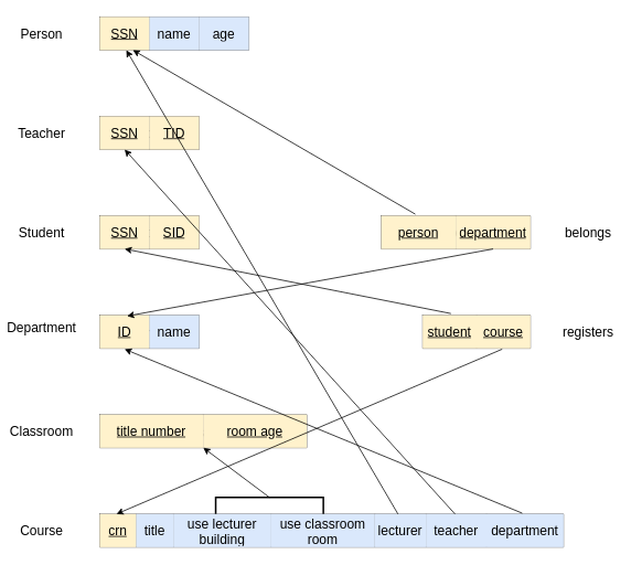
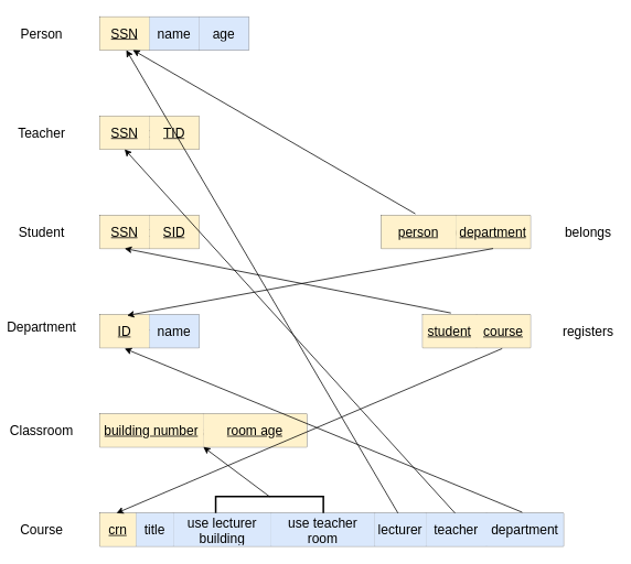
  <mxCell id="0" />
  <mxCell id="1" parent="0" />
  <mxCell id="2" value="Person" style="shape=table;startSize=0;container=1;collapsible=0;childLayout=tableLayout;strokeColor=#666666;fontSize=16;fillColor=#f5f5f5;fontColor=#333333;swimlaneHead=1;swimlaneBody=1;swimlaneLine=1;" vertex="1" parent="1"><mxGeometry x="120" y="20" width="180" height="40" as="geometry" /></mxCell>
  <mxCell id="3" value="" style="shape=tableRow;horizontal=0;startSize=0;swimlaneHead=0;swimlaneBody=0;strokeColor=inherit;top=0;left=0;bottom=0;right=0;collapsible=0;dropTarget=0;fillColor=none;points=[[0,0.5],[1,0.5]];portConstraint=eastwest;fontSize=16;" vertex="1" parent="2"><mxGeometry width="180" height="40" as="geometry" /></mxCell>
  <mxCell id="4" value="&lt;u&gt;SSN&lt;/u&gt;" style="shape=partialRectangle;html=1;whiteSpace=wrap;connectable=0;strokeColor=#d6b656;overflow=hidden;fillColor=#fff2cc;top=0;left=0;bottom=0;right=0;pointerEvents=1;fontSize=16;" vertex="1" parent="3"><mxGeometry width="60" height="40" as="geometry"><mxRectangle width="60" height="40" as="alternateBounds" /></mxGeometry></mxCell>
  <mxCell id="5" value="name" style="shape=partialRectangle;html=1;whiteSpace=wrap;connectable=0;strokeColor=#6c8ebf;overflow=hidden;fillColor=#dae8fc;top=0;left=0;bottom=0;right=0;pointerEvents=1;fontSize=16;" vertex="1" parent="3"><mxGeometry x="60" width="60" height="40" as="geometry"><mxRectangle width="60" height="40" as="alternateBounds" /></mxGeometry></mxCell>
  <mxCell id="6" value="age" style="shape=partialRectangle;html=1;whiteSpace=wrap;connectable=0;strokeColor=#6c8ebf;overflow=hidden;fillColor=#dae8fc;top=0;left=0;bottom=0;right=0;pointerEvents=1;fontSize=16;" vertex="1" parent="3"><mxGeometry x="120" width="60" height="40" as="geometry"><mxRectangle width="60" height="40" as="alternateBounds" /></mxGeometry></mxCell>
  <mxCell id="7" value="Teacher" style="shape=table;startSize=0;container=1;collapsible=0;childLayout=tableLayout;strokeColor=#666666;fontSize=16;fillColor=#f5f5f5;fontColor=#333333;" vertex="1" parent="1"><mxGeometry x="120" y="140" width="120" height="40" as="geometry" /></mxCell>
  <mxCell id="8" value="" style="shape=tableRow;horizontal=0;startSize=0;swimlaneHead=0;swimlaneBody=0;strokeColor=inherit;top=0;left=0;bottom=0;right=0;collapsible=0;dropTarget=0;fillColor=none;points=[[0,0.5],[1,0.5]];portConstraint=eastwest;fontSize=16;" vertex="1" parent="7"><mxGeometry width="120" height="40" as="geometry" /></mxCell>
  <mxCell id="9" value="&lt;u&gt;SSN&lt;/u&gt;" style="shape=partialRectangle;html=1;whiteSpace=wrap;connectable=0;strokeColor=#d6b656;overflow=hidden;fillColor=#fff2cc;top=0;left=0;bottom=0;right=0;pointerEvents=1;fontSize=16;" vertex="1" parent="8"><mxGeometry width="60" height="40" as="geometry"><mxRectangle width="60" height="40" as="alternateBounds" /></mxGeometry></mxCell>
  <mxCell id="10" value="&lt;u&gt;TID&lt;/u&gt;" style="shape=partialRectangle;html=1;whiteSpace=wrap;connectable=0;strokeColor=#d6b656;overflow=hidden;fillColor=#fff2cc;top=0;left=0;bottom=0;right=0;pointerEvents=1;fontSize=16;" vertex="1" parent="8"><mxGeometry x="60" width="60" height="40" as="geometry"><mxRectangle width="60" height="40" as="alternateBounds" /></mxGeometry></mxCell>
  <mxCell id="11" value="belongs" style="shape=table;startSize=0;container=1;collapsible=0;childLayout=tableLayout;strokeColor=#666666;fontSize=16;fillColor=#f5f5f5;fontColor=#333333;" vertex="1" parent="1"><mxGeometry x="460" y="260" width="180" height="40" as="geometry" /></mxCell>
  <mxCell id="12" value="" style="shape=tableRow;horizontal=0;startSize=0;swimlaneHead=0;swimlaneBody=0;strokeColor=inherit;top=0;left=0;bottom=0;right=0;collapsible=0;dropTarget=0;fillColor=none;points=[[0,0.5],[1,0.5]];portConstraint=eastwest;fontSize=16;" vertex="1" parent="11"><mxGeometry width="180" height="40" as="geometry" /></mxCell>
  <mxCell id="13" value="&lt;u&gt;person&lt;/u&gt;" style="shape=partialRectangle;html=1;whiteSpace=wrap;connectable=0;strokeColor=#d6b656;overflow=hidden;fillColor=#fff2cc;top=0;left=0;bottom=0;right=0;pointerEvents=1;fontSize=16;" vertex="1" parent="12"><mxGeometry width="90" height="40" as="geometry"><mxRectangle width="90" height="40" as="alternateBounds" /></mxGeometry></mxCell>
  <mxCell id="14" value="&lt;u&gt;department&lt;/u&gt;" style="shape=partialRectangle;html=1;whiteSpace=wrap;connectable=0;strokeColor=#d6b656;overflow=hidden;fillColor=#fff2cc;top=0;left=0;bottom=0;right=0;pointerEvents=1;fontSize=16;" vertex="1" parent="12"><mxGeometry x="90" width="90" height="40" as="geometry"><mxRectangle width="90" height="40" as="alternateBounds" /></mxGeometry></mxCell>
  <mxCell id="15" value="Department" style="shape=table;startSize=0;container=1;collapsible=0;childLayout=tableLayout;strokeColor=#666666;fontSize=16;fillColor=#f5f5f5;fontColor=#333333;" vertex="1" parent="1"><mxGeometry x="120" y="380" width="120" height="40" as="geometry" /></mxCell>
  <mxCell id="16" value="" style="shape=tableRow;horizontal=0;startSize=0;swimlaneHead=0;swimlaneBody=0;strokeColor=inherit;top=0;left=0;bottom=0;right=0;collapsible=0;dropTarget=0;fillColor=none;points=[[0,0.5],[1,0.5]];portConstraint=eastwest;fontSize=16;" vertex="1" parent="15"><mxGeometry width="120" height="40" as="geometry" /></mxCell>
  <mxCell id="17" value="&lt;u&gt;ID&lt;/u&gt;" style="shape=partialRectangle;html=1;whiteSpace=wrap;connectable=0;strokeColor=#d6b656;overflow=hidden;fillColor=#fff2cc;top=0;left=0;bottom=0;right=0;pointerEvents=1;fontSize=16;" vertex="1" parent="16"><mxGeometry width="60" height="40" as="geometry"><mxRectangle width="60" height="40" as="alternateBounds" /></mxGeometry></mxCell>
  <mxCell id="18" value="name" style="shape=partialRectangle;html=1;whiteSpace=wrap;connectable=0;strokeColor=#6c8ebf;overflow=hidden;fillColor=#dae8fc;top=0;left=0;bottom=0;right=0;pointerEvents=1;fontSize=16;" vertex="1" parent="16"><mxGeometry x="60" width="60" height="40" as="geometry"><mxRectangle width="60" height="40" as="alternateBounds" /></mxGeometry></mxCell>
  <mxCell id="19" value="registers" style="shape=table;startSize=0;container=1;collapsible=0;childLayout=tableLayout;strokeColor=#666666;fontSize=16;fillColor=#f5f5f5;fontColor=#333333;" vertex="1" parent="1"><mxGeometry x="510" y="380" width="130" height="40" as="geometry" /></mxCell>
  <mxCell id="20" value="" style="shape=tableRow;horizontal=0;startSize=0;swimlaneHead=0;swimlaneBody=0;strokeColor=inherit;top=0;left=0;bottom=0;right=0;collapsible=0;dropTarget=0;fillColor=none;points=[[0,0.5],[1,0.5]];portConstraint=eastwest;fontSize=16;" vertex="1" parent="19"><mxGeometry width="130" height="40" as="geometry" /></mxCell>
  <mxCell id="21" value="&lt;u&gt;student&lt;/u&gt;" style="shape=partialRectangle;html=1;whiteSpace=wrap;connectable=0;strokeColor=#d6b656;overflow=hidden;fillColor=#fff2cc;top=0;left=0;bottom=0;right=0;pointerEvents=1;fontSize=16;" vertex="1" parent="20"><mxGeometry width="65" height="40" as="geometry"><mxRectangle width="65" height="40" as="alternateBounds" /></mxGeometry></mxCell>
  <mxCell id="22" value="&lt;u&gt;course&lt;/u&gt;" style="shape=partialRectangle;html=1;whiteSpace=wrap;connectable=0;strokeColor=#d6b656;overflow=hidden;fillColor=#fff2cc;top=0;left=0;bottom=0;right=0;pointerEvents=1;fontSize=16;" vertex="1" parent="20"><mxGeometry x="65" width="65" height="40" as="geometry"><mxRectangle width="65" height="40" as="alternateBounds" /></mxGeometry></mxCell>
  <mxCell id="23" value="Student" style="shape=table;startSize=0;container=1;collapsible=0;childLayout=tableLayout;strokeColor=#666666;fontSize=16;fillColor=#f5f5f5;fontColor=#333333;" vertex="1" parent="1"><mxGeometry x="120" y="260" width="120" height="40" as="geometry" /></mxCell>
  <mxCell id="24" value="" style="shape=tableRow;horizontal=0;startSize=0;swimlaneHead=0;swimlaneBody=0;strokeColor=inherit;top=0;left=0;bottom=0;right=0;collapsible=0;dropTarget=0;fillColor=none;points=[[0,0.5],[1,0.5]];portConstraint=eastwest;fontSize=16;" vertex="1" parent="23"><mxGeometry width="120" height="40" as="geometry" /></mxCell>
  <mxCell id="25" value="&lt;u&gt;SSN&lt;/u&gt;" style="shape=partialRectangle;html=1;whiteSpace=wrap;connectable=0;strokeColor=#d6b656;overflow=hidden;fillColor=#fff2cc;top=0;left=0;bottom=0;right=0;pointerEvents=1;fontSize=16;" vertex="1" parent="24"><mxGeometry width="60" height="40" as="geometry"><mxRectangle width="60" height="40" as="alternateBounds" /></mxGeometry></mxCell>
  <mxCell id="26" value="&lt;u&gt;SID&lt;/u&gt;" style="shape=partialRectangle;html=1;whiteSpace=wrap;connectable=0;strokeColor=#d6b656;overflow=hidden;fillColor=#fff2cc;top=0;left=0;bottom=0;right=0;pointerEvents=1;fontSize=16;" vertex="1" parent="24"><mxGeometry x="60" width="60" height="40" as="geometry"><mxRectangle width="60" height="40" as="alternateBounds" /></mxGeometry></mxCell>
  <mxCell id="27" value="Classroom" style="shape=table;startSize=0;container=1;collapsible=0;childLayout=tableLayout;strokeColor=#666666;fontSize=16;fillColor=#f5f5f5;fontColor=#333333;" vertex="1" parent="1"><mxGeometry x="120" y="500" width="250" height="40" as="geometry" /></mxCell>
  <mxCell id="28" value="" style="shape=tableRow;horizontal=0;startSize=0;swimlaneHead=0;swimlaneBody=0;strokeColor=inherit;top=0;left=0;bottom=0;right=0;collapsible=0;dropTarget=0;fillColor=none;points=[[0,0.5],[1,0.5]];portConstraint=eastwest;fontSize=16;" vertex="1" parent="27"><mxGeometry width="250" height="40" as="geometry" /></mxCell>
- <mxCell id="29" value="&lt;u&gt;title number&lt;/u&gt;" style="shape=partialRectangle;html=1;whiteSpace=wrap;connectable=0;strokeColor=#d6b656;overflow=hidden;fillColor=#fff2cc;top=0;left=0;bottom=0;right=0;pointerEvents=1;fontSize=16;" vertex="1" parent="28"><mxGeometry width="125" height="40" as="geometry"><mxRectangle width="125" height="40" as="alternateBounds" /></mxGeometry></mxCell>
+ <mxCell id="29" value="&lt;u&gt;building number&lt;/u&gt;" style="shape=partialRectangle;html=1;whiteSpace=wrap;connectable=0;strokeColor=#d6b656;overflow=hidden;fillColor=#fff2cc;top=0;left=0;bottom=0;right=0;pointerEvents=1;fontSize=16;" vertex="1" parent="28"><mxGeometry width="125" height="40" as="geometry"><mxRectangle width="125" height="40" as="alternateBounds" /></mxGeometry></mxCell>
  <mxCell id="30" value="&lt;u&gt;room age&lt;/u&gt;" style="shape=partialRectangle;html=1;whiteSpace=wrap;connectable=0;strokeColor=#d6b656;overflow=hidden;fillColor=#fff2cc;top=0;left=0;bottom=0;right=0;pointerEvents=1;fontSize=16;" vertex="1" parent="28"><mxGeometry x="125" width="125" height="40" as="geometry"><mxRectangle width="125" height="40" as="alternateBounds" /></mxGeometry></mxCell>
  <mxCell id="31" value="Course" style="shape=table;startSize=0;container=1;collapsible=0;childLayout=tableLayout;strokeColor=#666666;fontSize=16;fillColor=#f5f5f5;fontColor=#333333;" vertex="1" parent="1"><mxGeometry x="120" y="620" width="560" height="40" as="geometry" /></mxCell>
  <mxCell id="32" value="" style="shape=tableRow;horizontal=0;startSize=0;swimlaneHead=0;swimlaneBody=0;strokeColor=inherit;top=0;left=0;bottom=0;right=0;collapsible=0;dropTarget=0;fillColor=none;points=[[0,0.5],[1,0.5]];portConstraint=eastwest;fontSize=16;" vertex="1" parent="31"><mxGeometry width="560" height="40" as="geometry" /></mxCell>
  <mxCell id="33" value="&lt;u&gt;crn&lt;/u&gt;" style="shape=partialRectangle;html=1;whiteSpace=wrap;connectable=0;strokeColor=#d6b656;overflow=hidden;fillColor=#fff2cc;top=0;left=0;bottom=0;right=0;pointerEvents=1;fontSize=16;" vertex="1" parent="32"><mxGeometry width="44" height="40" as="geometry"><mxRectangle width="44" height="40" as="alternateBounds" /></mxGeometry></mxCell>
  <mxCell id="34" value="title" style="shape=partialRectangle;html=1;whiteSpace=wrap;connectable=0;strokeColor=#6c8ebf;overflow=hidden;fillColor=#dae8fc;top=0;left=0;bottom=0;right=0;pointerEvents=1;fontSize=16;" vertex="1" parent="32"><mxGeometry x="44" width="45" height="40" as="geometry"><mxRectangle width="45" height="40" as="alternateBounds" /></mxGeometry></mxCell>
  <mxCell id="35" value="use lecturer building" style="shape=partialRectangle;html=1;whiteSpace=wrap;connectable=0;strokeColor=#6c8ebf;overflow=hidden;fillColor=#dae8fc;top=0;left=0;bottom=0;right=0;pointerEvents=1;fontSize=16;" vertex="1" parent="32"><mxGeometry x="89" width="118" height="40" as="geometry"><mxRectangle width="118" height="40" as="alternateBounds" /></mxGeometry></mxCell>
- <mxCell id="36" value="use classroom room" style="shape=partialRectangle;html=1;whiteSpace=wrap;connectable=0;strokeColor=#6c8ebf;overflow=hidden;fillColor=#dae8fc;top=0;left=0;bottom=0;right=0;pointerEvents=1;fontSize=16;" vertex="1" parent="32"><mxGeometry x="207" width="125" height="40" as="geometry"><mxRectangle width="125" height="40" as="alternateBounds" /></mxGeometry></mxCell>
+ <mxCell id="36" value="use teacher room" style="shape=partialRectangle;html=1;whiteSpace=wrap;connectable=0;strokeColor=#6c8ebf;overflow=hidden;fillColor=#dae8fc;top=0;left=0;bottom=0;right=0;pointerEvents=1;fontSize=16;" vertex="1" parent="32"><mxGeometry x="207" width="125" height="40" as="geometry"><mxRectangle width="125" height="40" as="alternateBounds" /></mxGeometry></mxCell>
  <mxCell id="37" value="lecturer" style="shape=partialRectangle;html=1;whiteSpace=wrap;connectable=0;strokeColor=#6c8ebf;overflow=hidden;fillColor=#dae8fc;top=0;left=0;bottom=0;right=0;pointerEvents=1;fontSize=16;" vertex="1" parent="32"><mxGeometry x="332" width="62" height="40" as="geometry"><mxRectangle width="62" height="40" as="alternateBounds" /></mxGeometry></mxCell>
  <mxCell id="38" value="teacher" style="shape=partialRectangle;html=1;whiteSpace=wrap;connectable=0;strokeColor=#6c8ebf;overflow=hidden;fillColor=#dae8fc;top=0;left=0;bottom=0;right=0;pointerEvents=1;fontSize=16;" vertex="1" parent="32"><mxGeometry x="394" width="73" height="40" as="geometry"><mxRectangle width="73" height="40" as="alternateBounds" /></mxGeometry></mxCell>
  <mxCell id="39" value="department" style="shape=partialRectangle;html=1;whiteSpace=wrap;connectable=0;strokeColor=#6c8ebf;overflow=hidden;fillColor=#dae8fc;top=0;left=0;bottom=0;right=0;pointerEvents=1;fontSize=16;" vertex="1" parent="32"><mxGeometry x="467" width="93" height="40" as="geometry"><mxRectangle width="93" height="40" as="alternateBounds" /></mxGeometry></mxCell>
  <mxCell id="40" value="Person" style="text;html=1;strokeColor=none;fillColor=none;align=center;verticalAlign=middle;whiteSpace=wrap;rounded=0;fontSize=16;" vertex="1" parent="1"><mxGeometry x="20" y="25" width="60" height="30" as="geometry" /></mxCell>
  <mxCell id="41" value="Student" style="text;html=1;strokeColor=none;fillColor=none;align=center;verticalAlign=middle;whiteSpace=wrap;rounded=0;fontSize=16;" vertex="1" parent="1"><mxGeometry x="20" y="265" width="60" height="30" as="geometry" /></mxCell>
  <mxCell id="42" value="Department" style="text;html=1;strokeColor=none;fillColor=none;align=center;verticalAlign=middle;whiteSpace=wrap;rounded=0;fontSize=16;" vertex="1" parent="1"><mxGeometry x="20" y="380" width="60" height="30" as="geometry" /></mxCell>
  <mxCell id="43" value="Classroom" style="text;html=1;strokeColor=none;fillColor=none;align=center;verticalAlign=middle;whiteSpace=wrap;rounded=0;fontSize=16;" vertex="1" parent="1"><mxGeometry x="20" y="505" width="60" height="30" as="geometry" /></mxCell>
  <mxCell id="44" value="Course" style="text;html=1;strokeColor=none;fillColor=none;align=center;verticalAlign=middle;whiteSpace=wrap;rounded=0;fontSize=16;" vertex="1" parent="1"><mxGeometry x="20" y="625" width="60" height="30" as="geometry" /></mxCell>
  <mxCell id="45" value="belongs" style="text;html=1;strokeColor=none;fillColor=none;align=center;verticalAlign=middle;whiteSpace=wrap;rounded=0;fontSize=16;" vertex="1" parent="1"><mxGeometry x="680" y="265" width="60" height="30" as="geometry" /></mxCell>
  <mxCell id="46" value="registers" style="text;html=1;strokeColor=none;fillColor=none;align=center;verticalAlign=middle;whiteSpace=wrap;rounded=0;fontSize=16;" vertex="1" parent="1"><mxGeometry x="680" y="385" width="60" height="30" as="geometry" /></mxCell>
  <mxCell id="47" value="Teacher" style="text;html=1;strokeColor=none;fillColor=none;align=center;verticalAlign=middle;whiteSpace=wrap;rounded=0;fontSize=16;" vertex="1" parent="1"><mxGeometry x="20" y="145" width="60" height="30" as="geometry" /></mxCell>
  <mxCell id="48" value="" style="strokeWidth=2;html=1;shape=mxgraph.flowchart.annotation_1;align=left;pointerEvents=1;direction=south;" vertex="1" parent="1"><mxGeometry x="260" y="600" width="130" height="20" as="geometry" /></mxCell>
  <mxCell id="49" value="" style="endArrow=classic;html=1;rounded=0;exitX=0;exitY=0.5;exitDx=0;exitDy=0;exitPerimeter=0;entryX=0.5;entryY=1;entryDx=0;entryDy=0;" edge="1" parent="1" source="48" target="27"><mxGeometry width="50" height="50" relative="1" as="geometry"><mxPoint x="290" y="370" as="sourcePoint" /><mxPoint x="340" y="320" as="targetPoint" /></mxGeometry></mxCell>
  <mxCell id="50" value="" style="endArrow=classic;html=1;rounded=0;exitX=0.643;exitY=0;exitDx=0;exitDy=0;exitPerimeter=0;entryX=0.178;entryY=1;entryDx=0;entryDy=0;entryPerimeter=0;" edge="1" parent="1" source="32" target="3"><mxGeometry width="50" height="50" relative="1" as="geometry"><mxPoint x="290" y="370" as="sourcePoint" /><mxPoint x="340" y="320" as="targetPoint" /></mxGeometry></mxCell>
  <mxCell id="51" value="" style="endArrow=classic;html=1;rounded=0;exitX=0.766;exitY=0;exitDx=0;exitDy=0;exitPerimeter=0;entryX=0.25;entryY=1;entryDx=0;entryDy=0;" edge="1" parent="1" source="32" target="7"><mxGeometry width="50" height="50" relative="1" as="geometry"><mxPoint x="290" y="370" as="sourcePoint" /><mxPoint x="340" y="320" as="targetPoint" /></mxGeometry></mxCell>
  <mxCell id="52" value="" style="endArrow=classic;html=1;rounded=0;exitX=0.911;exitY=-0.025;exitDx=0;exitDy=0;exitPerimeter=0;entryX=0.25;entryY=1.025;entryDx=0;entryDy=0;entryPerimeter=0;" edge="1" parent="1" source="32" target="16"><mxGeometry width="50" height="50" relative="1" as="geometry"><mxPoint x="290" y="370" as="sourcePoint" /><mxPoint x="340" y="320" as="targetPoint" /></mxGeometry></mxCell>
  <mxCell id="53" value="" style="endArrow=classic;html=1;rounded=0;exitX=0.228;exitY=-0.05;exitDx=0;exitDy=0;exitPerimeter=0;" edge="1" parent="1" source="12"><mxGeometry width="50" height="50" relative="1" as="geometry"><mxPoint x="290" y="370" as="sourcePoint" /><mxPoint x="160" y="60" as="targetPoint" /></mxGeometry></mxCell>
  <mxCell id="54" value="" style="endArrow=classic;html=1;rounded=0;exitX=0.75;exitY=1;exitDx=0;exitDy=0;entryX=0.275;entryY=0.025;entryDx=0;entryDy=0;entryPerimeter=0;" edge="1" parent="1" source="11" target="16"><mxGeometry width="50" height="50" relative="1" as="geometry"><mxPoint x="290" y="370" as="sourcePoint" /><mxPoint x="340" y="320" as="targetPoint" /></mxGeometry></mxCell>
  <mxCell id="55" value="" style="endArrow=classic;html=1;rounded=0;exitX=0.262;exitY=-0.05;exitDx=0;exitDy=0;exitPerimeter=0;entryX=0.25;entryY=1;entryDx=0;entryDy=0;" edge="1" parent="1" source="20" target="23"><mxGeometry width="50" height="50" relative="1" as="geometry"><mxPoint x="290" y="370" as="sourcePoint" /><mxPoint x="340" y="320" as="targetPoint" /></mxGeometry></mxCell>
  <mxCell id="56" value="" style="endArrow=classic;html=1;rounded=0;exitX=0.738;exitY=1.025;exitDx=0;exitDy=0;exitPerimeter=0;entryX=0.036;entryY=0;entryDx=0;entryDy=0;entryPerimeter=0;" edge="1" parent="1" source="20" target="32"><mxGeometry width="50" height="50" relative="1" as="geometry"><mxPoint x="290" y="370" as="sourcePoint" /><mxPoint x="340" y="320" as="targetPoint" /></mxGeometry></mxCell>
